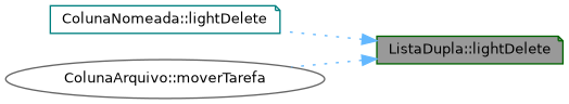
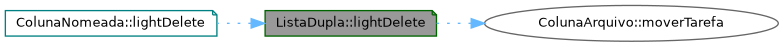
  digraph {
    rankdir=RL
    node [fillcolor=white fontname=Helvetica fontsize=10 shape=note style=filled]
    edge [color=steelblue1 dir=back fontname=Helvetica fontsize=10 labelfontname=Helvetica labelfontsize=10 style=dotted]
    n1 [color=darkgreen fillcolor=grey60 fontcolor=black height=0.2 label="ListaDupla::lightDelete" width=0.4]
    n2 [color=teal height=0.2 label="ColunaNomeada::lightDelete" width=0.4]
    n3 [color=gray40 height=0.2 label="ColunaArquivo::moverTarefa" shape=ellipse width=0.4]
    n1 -> n2
-   n1 -> n3
+   n3 -> n1
  }
